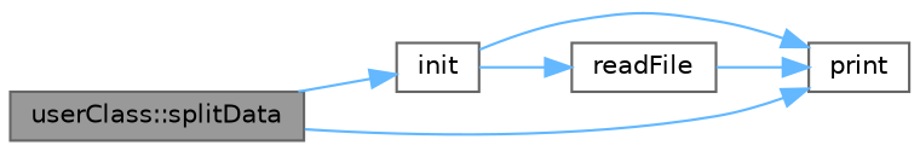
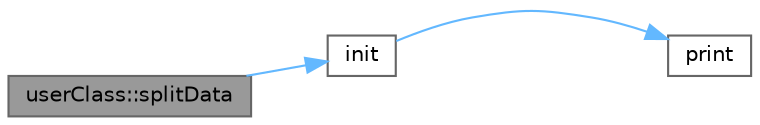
  digraph {
    rankdir=LR
    node [color=grey40 fillcolor=white fontname=Helvetica fontsize=10 shape=box style=filled]
    edge [color=steelblue1 fontname=Helvetica fontsize=10 labelfontname=Helvetica labelfontsize=10 style=solid]
    n1 [color=gray40 fillcolor=grey60 fontcolor=black height=0.2 label="userClass::splitData" width=0.4]
    n2 [height=0.2 label=init width=0.4]
    n3 [height=0.2 label=print width=0.4]
-   n4 [height=0.2 label=readFile width=0.4]
    n1 -> n2
-   n1 -> n3
    n2 -> n3
-   n2 -> n4
-   n4 -> n3
  }
